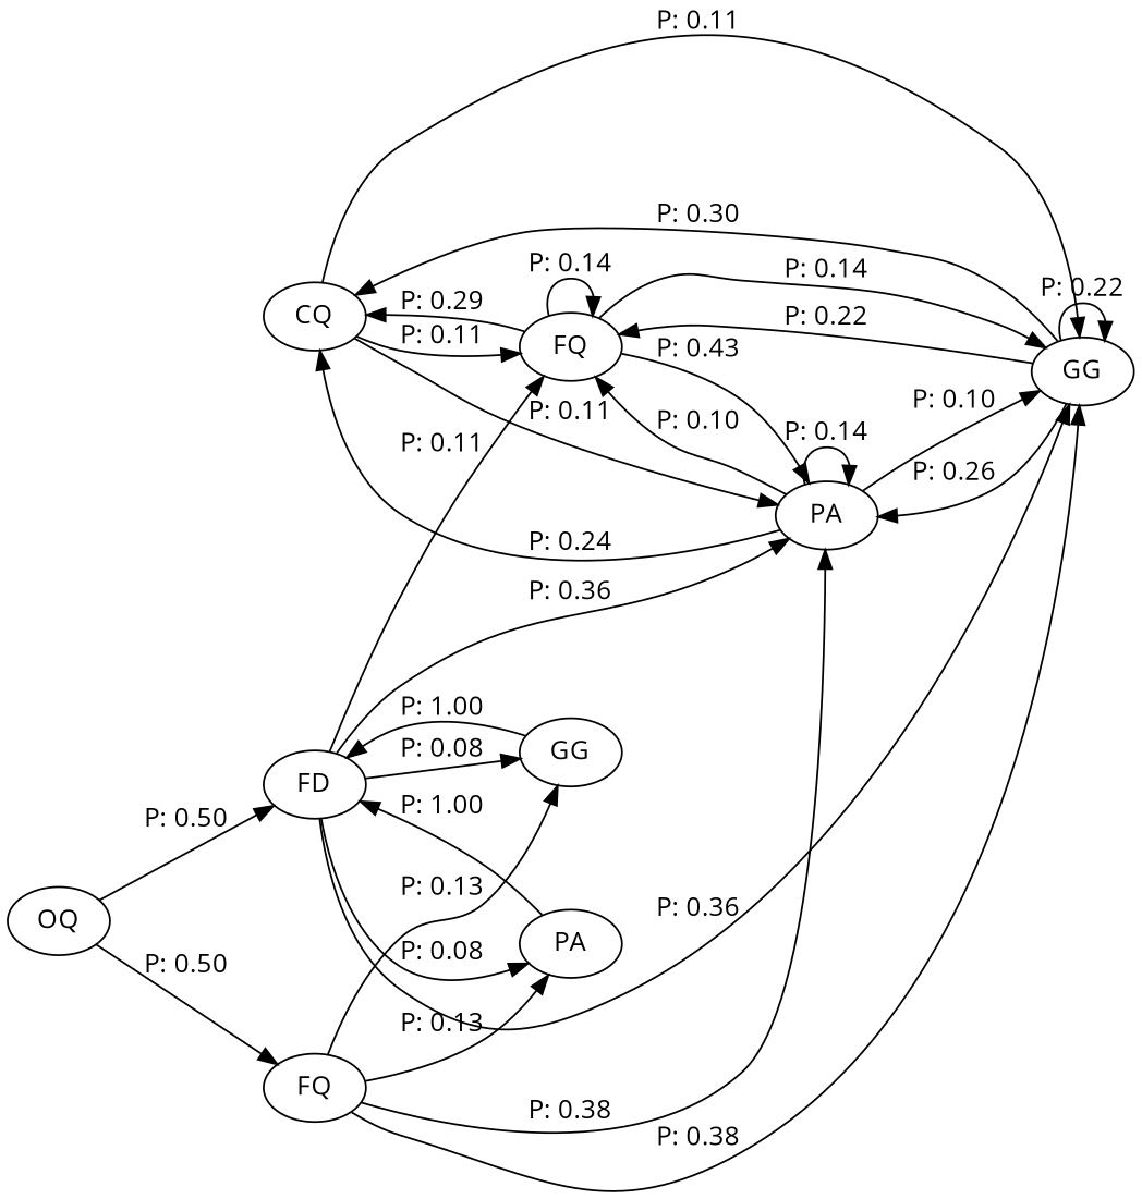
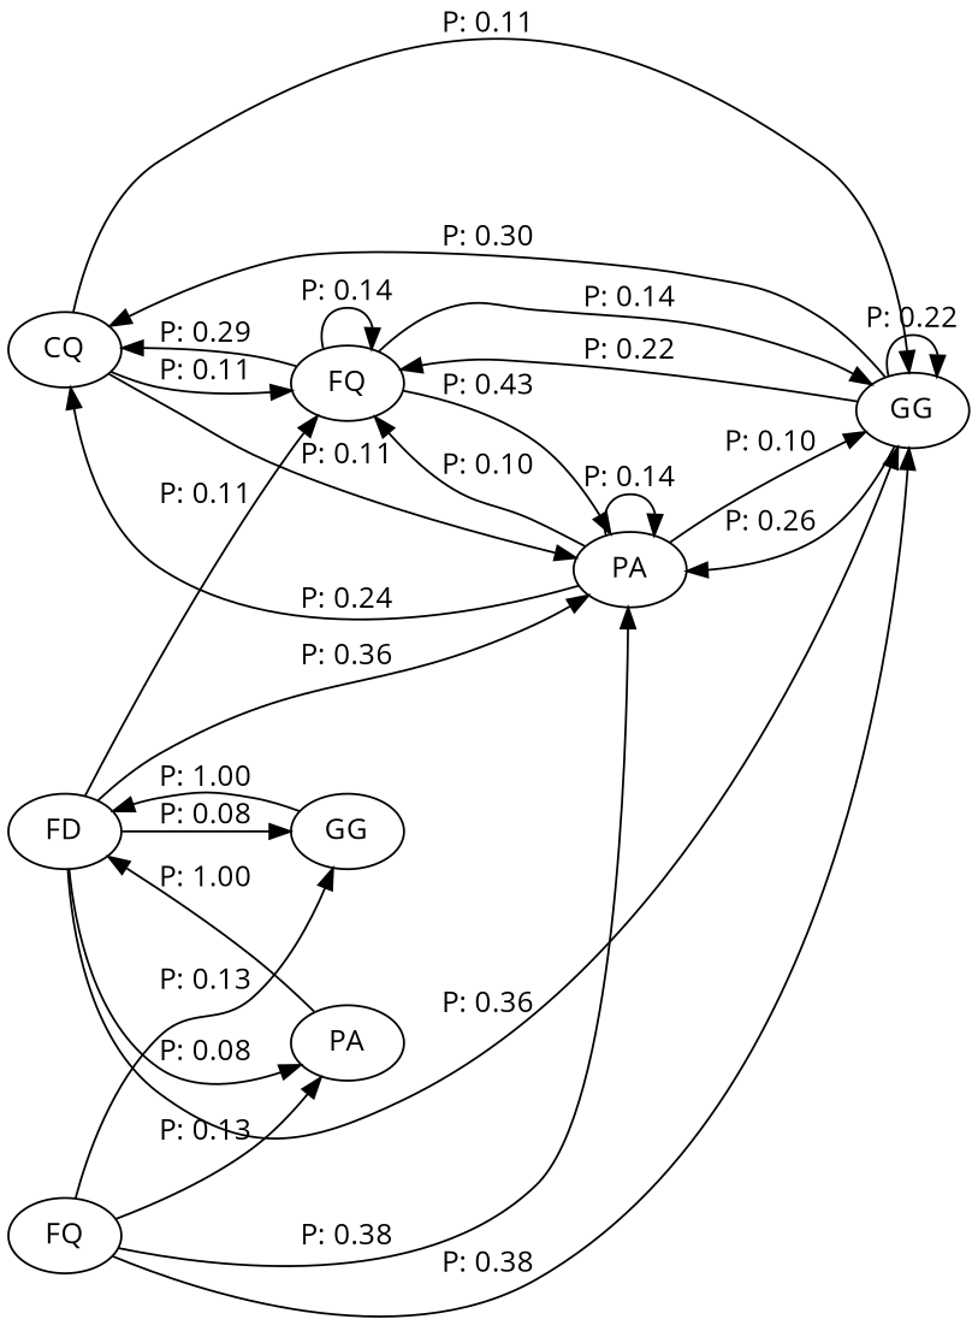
  digraph {
    fontname="Open Sans"
    rankdir=LR
    node [fontname="Open Sans"]
    edge [fontname="Open Sans"]
    n1 [label=CQ]
    n2 [label=FQ]
    n3 [label=GG]
    n4 [label=PA]
    n5 [label=FD]
    n6 [label=GG]
    n7 [label=PA]
    n8 [label=FQ]
-   n9 [label=OQ]
    n1 -> n2 [label="P: 0.11"]
    n1 -> n3 [label="P: 0.11"]
    n1 -> n4 [label="P: 0.11"]
    n2 -> n1 [label="P: 0.29"]
    n2 -> n2 [label="P: 0.14"]
    n2 -> n3 [label="P: 0.14"]
    n2 -> n4 [label="P: 0.43"]
    n3 -> n1 [label="P: 0.30"]
    n3 -> n2 [label="P: 0.22"]
    n3 -> n3 [label="P: 0.22"]
    n3 -> n4 [label="P: 0.26"]
    n4 -> n1 [label="P: 0.24"]
    n4 -> n2 [label="P: 0.10"]
    n4 -> n3 [label="P: 0.10"]
    n4 -> n4 [label="P: 0.14"]
    n5 -> n2 [label="P: 0.11"]
    n5 -> n3 [label="P: 0.36"]
    n5 -> n4 [label="P: 0.36"]
    n5 -> n6 [label="P: 0.08"]
    n5 -> n7 [label="P: 0.08"]
    n6 -> n5 [label="P: 1.00"]
    n7 -> n5 [label="P: 1.00"]
    n8 -> n3 [label="P: 0.38"]
    n8 -> n4 [label="P: 0.38"]
    n8 -> n6 [label="P: 0.13"]
    n8 -> n7 [label="P: 0.13"]
-   n9 -> n5 [label="P: 0.50"]
-   n9 -> n8 [label="P: 0.50"]
  }
